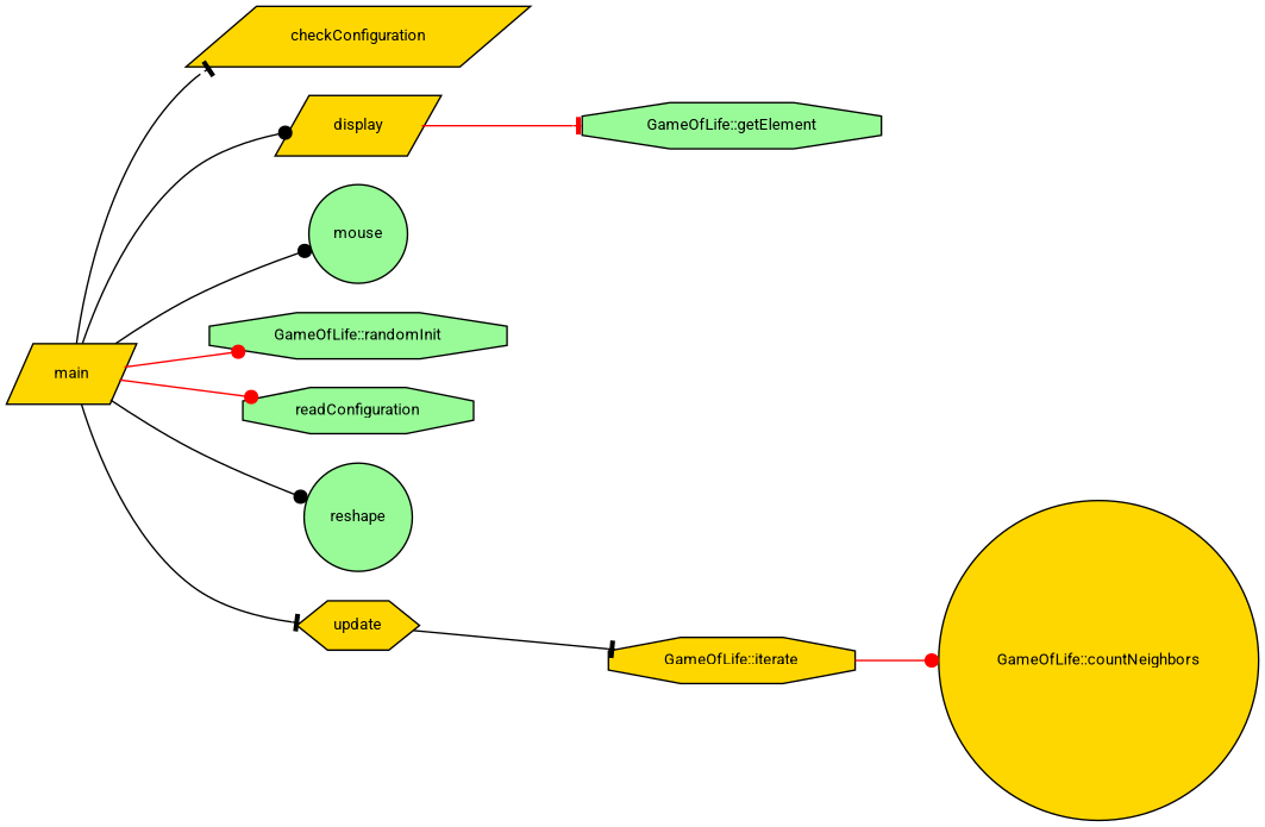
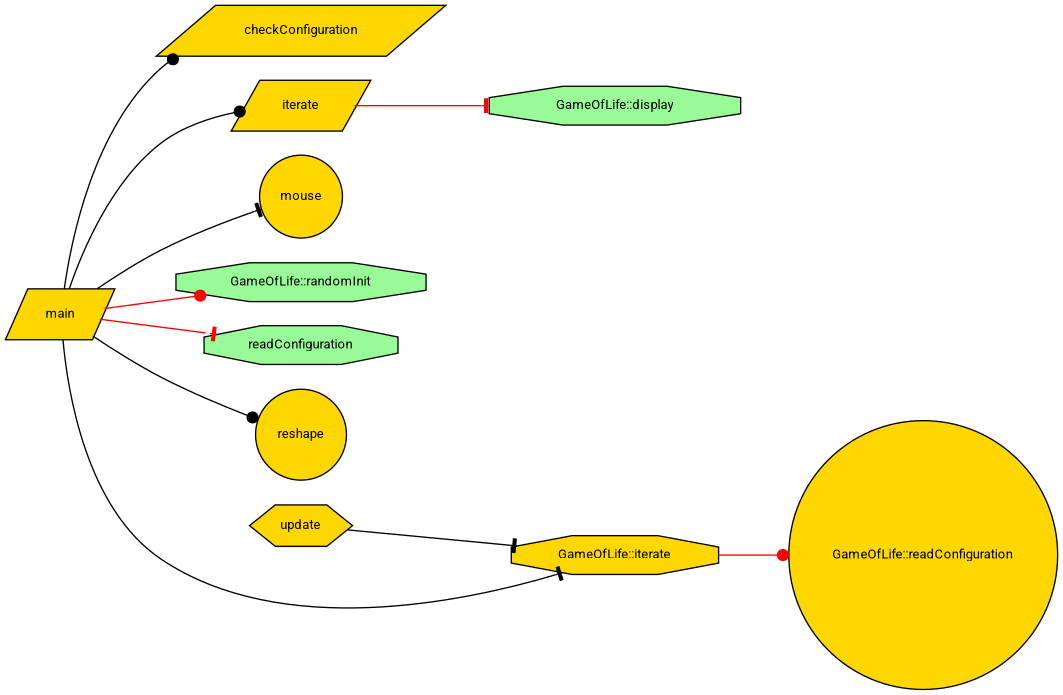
  digraph {
    fontname=Roboto
    rankdir=LR
    node [color=black fillcolor=gold fontname=Roboto fontsize=10 shape=octagon style=filled]
    edge [arrowhead=dot color=black fontname=Roboto fontsize=10 labelfontname=Helvetica labelfontsize=10 style=solid]
    n1 [fontcolor=black height=0.2 label=main shape=parallelogram width=0.4]
    n2 [height=0.2 label=checkConfiguration shape=parallelogram width=0.4]
-   n3 [height=0.2 label=display shape=parallelogram width=0.4]
-   n4 [fillcolor=palegreen height=0.2 label=mouse shape=circle width=0.4]
+   n3 [height=0.2 label=iterate shape=parallelogram width=0.4]
+   n4 [height=0.2 label=mouse shape=circle width=0.4]
    n5 [fillcolor=palegreen height=0.2 label="GameOfLife::randomInit" width=0.4]
    n6 [fillcolor=palegreen height=0.2 label=readConfiguration width=0.4]
-   n7 [fillcolor=palegreen height=0.2 label=reshape shape=circle width=0.4]
+   n7 [height=0.2 label=reshape shape=circle width=0.4]
    n8 [height=0.2 label=update shape=hexagon width=0.4]
-   n9 [fillcolor=palegreen height=0.2 label="GameOfLife::getElement" width=0.4]
+   n9 [fillcolor=palegreen height=0.2 label="GameOfLife::display" width=0.4]
    n10 [height=0.2 label="GameOfLife::iterate" width=0.4]
-   n11 [height=0.2 label="GameOfLife::countNeighbors" shape=circle width=0.4]
-   n1 -> n2 [arrowhead=tee]
+   n11 [height=0.2 label="GameOfLife::readConfiguration" shape=circle width=0.4]
+   n1 -> n2
    n1 -> n3
-   n1 -> n4
+   n1 -> n4 [arrowhead=tee]
    n1 -> n5 [color=red]
-   n1 -> n6 [color=red]
+   n1 -> n6 [arrowhead=tee color=red]
    n1 -> n7
-   n1 -> n8 [arrowhead=tee]
+   n1 -> n10 [arrowhead=tee]
    n3 -> n9 [arrowhead=tee color=red]
    n8 -> n10 [arrowhead=tee]
    n10 -> n11 [color=red]
  }
